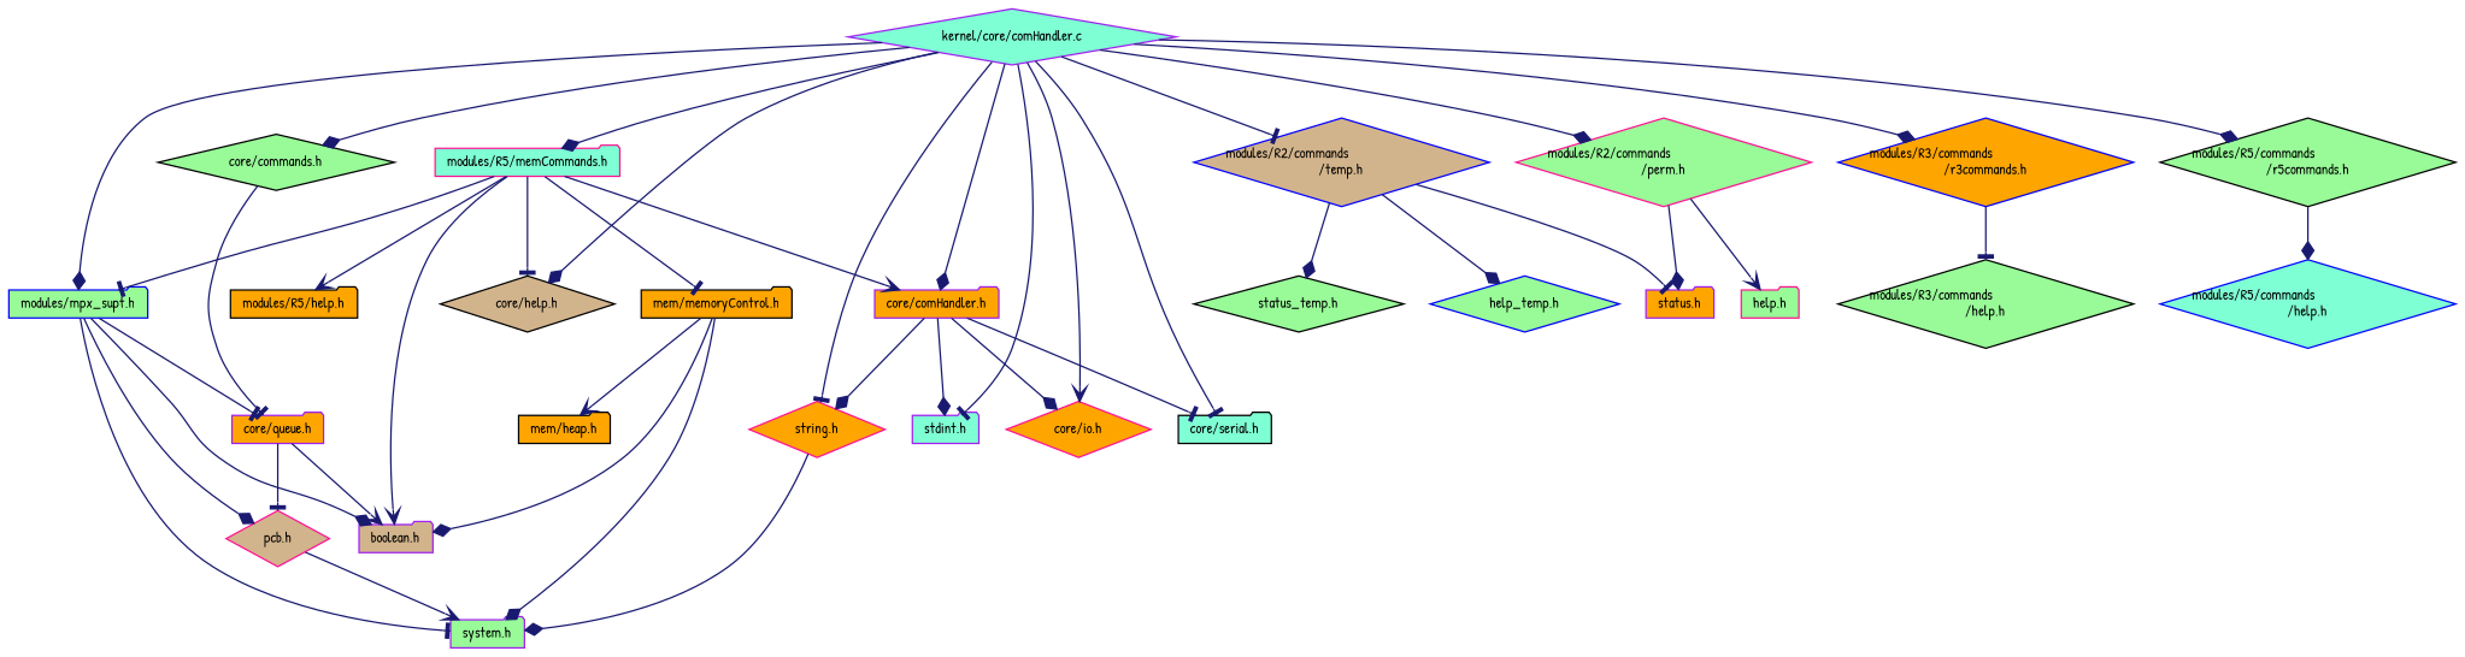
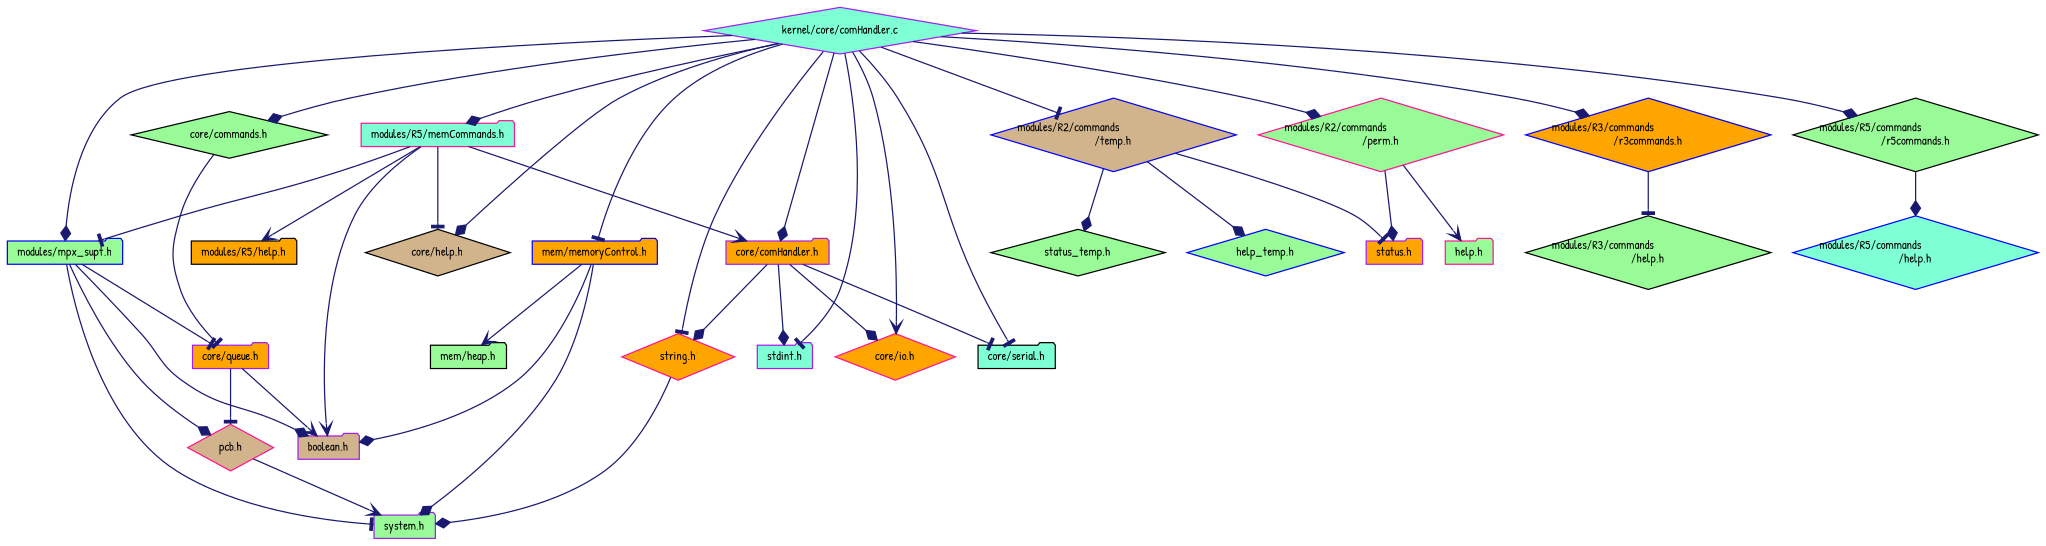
  digraph {
    fontname="Patrick Hand"
    node [color=black fillcolor=palegreen fontname="Patrick Hand" fontsize=10 shape=diamond style=filled]
    edge [arrowhead=diamond color=midnightblue fontname="Patrick Hand" fontsize=10 labelfontname=Helvetica labelfontsize=10 style=solid]
    n1 [color=purple fillcolor=aquamarine fontcolor=black height=0.2 label="kernel/core/comHandler.c" width=0.4]
    n2 [color=purple fillcolor=aquamarine height=0.2 label="stdint.h" shape=folder width=0.4]
    n3 [color=deeppink fillcolor=orange height=0.2 label="string.h" width=0.4]
    n4 [color=purple fillcolor=orange height=0.2 label="core/comHandler.h" shape=folder width=0.4]
    n5 [color=deeppink fillcolor=orange height=0.2 label="core/io.h" width=0.4]
    n6 [fillcolor=aquamarine height=0.2 label="core/serial.h" shape=folder width=0.4]
    n7 [fillcolor=tan height=0.2 label="core/help.h" width=0.4]
    n8 [height=0.2 label="core/commands.h" width=0.4]
    n9 [color=blue fillcolor=tan height=0.2 label="modules/R2/commands\l/temp.h" width=0.4]
    n10 [color=deeppink height=0.2 label="modules/R2/commands\l/perm.h" width=0.4]
    n11 [color=blue fillcolor=orange height=0.2 label="modules/R3/commands\l/r3commands.h" width=0.4]
    n12 [height=0.2 label="modules/R5/commands\l/r5commands.h" width=0.4]
    n13 [color=deeppink fillcolor=aquamarine height=0.2 label="modules/R5/memCommands.h" shape=folder width=0.4]
    n14 [color=blue height=0.2 label="modules/mpx_supt.h" shape=folder width=0.4]
    n15 [color=purple height=0.2 label="system.h" shape=folder width=0.4]
    n16 [color=purple fillcolor=orange height=0.2 label="core/queue.h" shape=folder width=0.4]
    n17 [color=deeppink fillcolor=tan height=0.2 label="pcb.h" width=0.4]
    n18 [color=purple fillcolor=tan height=0.2 label="boolean.h" shape=folder width=0.4]
    n19 [color=blue height=0.2 label="help_temp.h" width=0.4]
    n20 [color=purple fillcolor=orange height=0.2 label="status.h" shape=folder width=0.4]
    n21 [height=0.2 label="status_temp.h" width=0.4]
    n22 [color=deeppink height=0.2 label="help.h" shape=folder width=0.4]
    n23 [height=0.2 label="modules/R3/commands\l/help.h" width=0.4]
    n24 [color=blue fillcolor=aquamarine height=0.2 label="modules/R5/commands\l/help.h" width=0.4]
-   n25 [fillcolor=orange height=0.2 label="mem/memoryControl.h" shape=folder width=0.4]
+   n25 [color=blue fillcolor=orange height=0.2 label="mem/memoryControl.h" shape=folder width=0.4]
    n26 [fillcolor=orange height=0.2 label="modules/R5/help.h" shape=folder width=0.4]
-   n27 [fillcolor=orange height=0.2 label="mem/heap.h" shape=folder width=0.4]
+   n27 [height=0.2 label="mem/heap.h" shape=folder width=0.4]
    n1 -> n2 [arrowhead=tee]
    n1 -> n3 [arrowhead=tee]
    n1 -> n4
    n1 -> n5 [arrowhead=vee]
    n1 -> n6 [arrowhead=tee]
    n1 -> n7
    n1 -> n8
    n1 -> n9 [arrowhead=tee]
    n1 -> n10
    n1 -> n11
    n1 -> n12
    n1 -> n13
    n1 -> n14
    n3 -> n15
    n4 -> n2
    n4 -> n3
    n4 -> n5
    n4 -> n6 [arrowhead=tee]
    n8 -> n16 [arrowhead=tee]
    n9 -> n19
    n9 -> n20 [arrowhead=tee]
    n9 -> n21
    n10 -> n20
    n10 -> n22 [arrowhead=vee]
    n11 -> n23 [arrowhead=tee]
    n12 -> n24
    n13 -> n4 [arrowhead=vee]
    n13 -> n7 [arrowhead=tee]
    n13 -> n14 [arrowhead=tee]
    n13 -> n18 [arrowhead=vee]
-   n13 -> n25 [arrowhead=tee]
+   n1 -> n25 [arrowhead=tee]
    n13 -> n26 [arrowhead=vee]
    n14 -> n15 [arrowhead=tee]
    n14 -> n16 [arrowhead=tee]
    n14 -> n17
    n14 -> n18
    n16 -> n17 [arrowhead=tee]
    n16 -> n18 [arrowhead=vee]
    n17 -> n15 [arrowhead=vee]
    n25 -> n15
    n25 -> n18
    n25 -> n27 [arrowhead=vee]
  }
